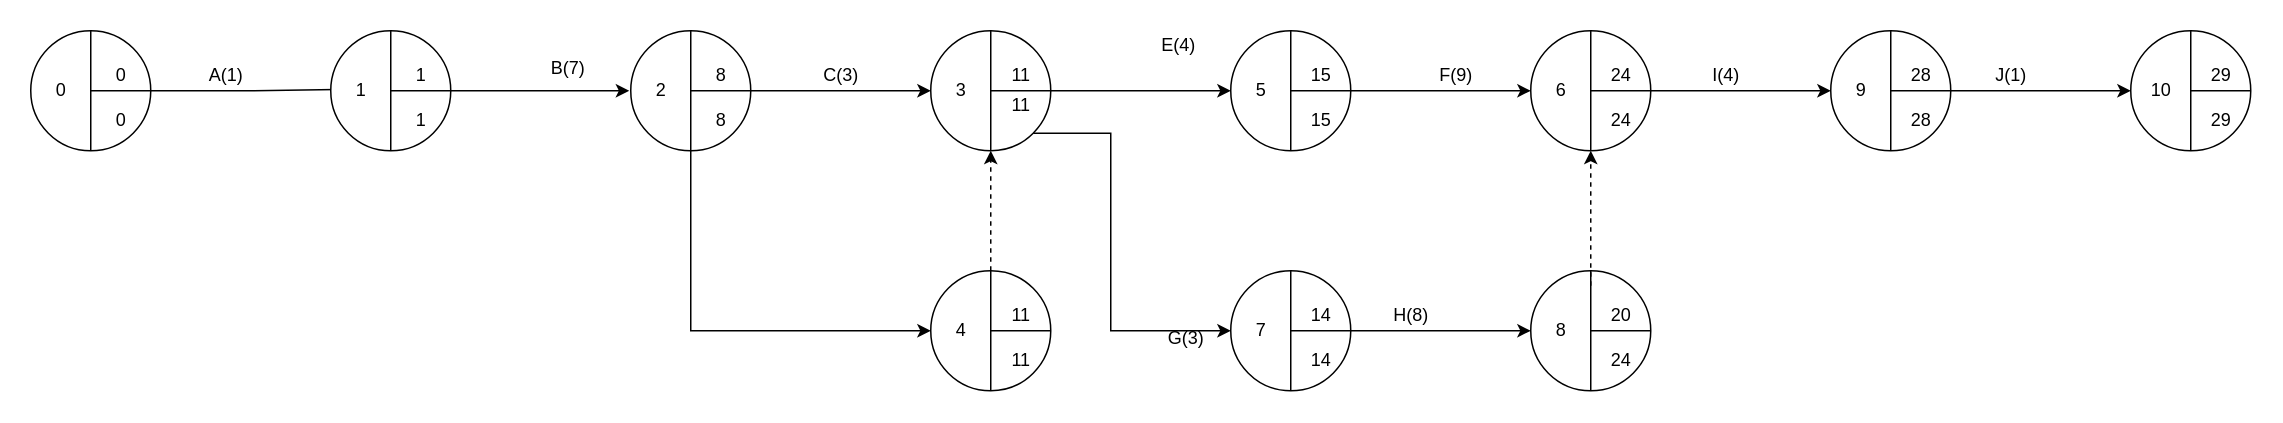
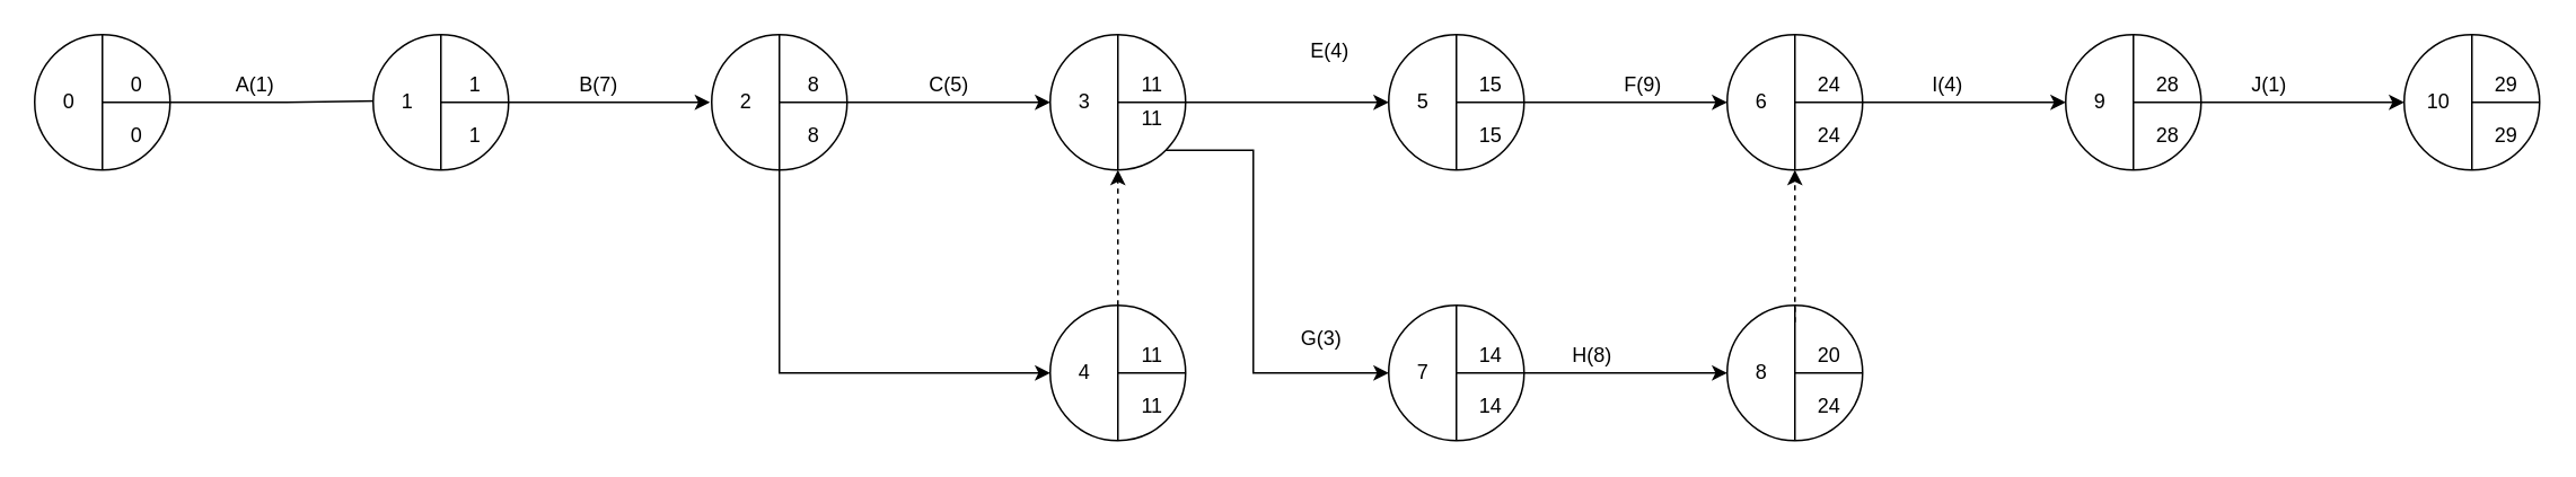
  <mxCell id="0" />
  <mxCell id="1" parent="0" />
  <mxCell id="2" style="edgeStyle=orthogonalEdgeStyle;rounded=0;orthogonalLoop=1;jettySize=auto;html=1;exitX=1;exitY=0.5;exitDx=0;exitDy=0;entryX=0.011;entryY=0.457;entryDx=0;entryDy=0;entryPerimeter=0;" edge="1" parent="1" source="3" target="15"><mxGeometry relative="1" as="geometry" /></mxCell>
  <mxCell id="3" value="" style="ellipse;whiteSpace=wrap;html=1;aspect=fixed;" vertex="1" parent="1"><mxGeometry x="20" y="20" width="80" height="80" as="geometry" /></mxCell>
  <mxCell id="4" value="" style="endArrow=none;html=1;entryX=0.5;entryY=0;entryDx=0;entryDy=0;exitX=0.5;exitY=1;exitDx=0;exitDy=0;" edge="1" parent="1" source="3" target="3"><mxGeometry width="50" height="50" relative="1" as="geometry"><mxPoint x="160" y="100" as="sourcePoint" /><mxPoint x="210" y="50" as="targetPoint" /></mxGeometry></mxCell>
  <mxCell id="5" value="" style="endArrow=none;html=1;exitX=1;exitY=0.5;exitDx=0;exitDy=0;" edge="1" parent="1" source="3"><mxGeometry width="50" height="50" relative="1" as="geometry"><mxPoint x="130" y="90" as="sourcePoint" /><mxPoint x="60" y="60" as="targetPoint" /></mxGeometry></mxCell>
  <mxCell id="6" value="0" style="text;html=1;align=center;verticalAlign=middle;resizable=0;points=[];autosize=1;strokeColor=none;" vertex="1" parent="1"><mxGeometry x="70" y="40" width="20" height="20" as="geometry" /></mxCell>
  <mxCell id="7" value="0" style="text;html=1;align=center;verticalAlign=middle;resizable=0;points=[];autosize=1;strokeColor=none;" vertex="1" parent="1"><mxGeometry x="70" y="70" width="20" height="20" as="geometry" /></mxCell>
  <mxCell id="8" value="0" style="text;html=1;align=center;verticalAlign=middle;resizable=0;points=[];autosize=1;strokeColor=none;" vertex="1" parent="1"><mxGeometry x="30" y="50" width="20" height="20" as="geometry" /></mxCell>
  <mxCell id="9" style="edgeStyle=orthogonalEdgeStyle;rounded=0;orthogonalLoop=1;jettySize=auto;html=1;exitX=1;exitY=0.5;exitDx=0;exitDy=0;" edge="1" parent="1" source="10"><mxGeometry relative="1" as="geometry"><mxPoint x="419" y="60" as="targetPoint" /></mxGeometry></mxCell>
  <mxCell id="10" value="" style="ellipse;whiteSpace=wrap;html=1;aspect=fixed;" vertex="1" parent="1"><mxGeometry x="220" y="20" width="80" height="80" as="geometry" /></mxCell>
  <mxCell id="11" value="" style="endArrow=none;html=1;entryX=0.5;entryY=0;entryDx=0;entryDy=0;exitX=0.5;exitY=1;exitDx=0;exitDy=0;" edge="1" parent="1" source="10" target="10"><mxGeometry width="50" height="50" relative="1" as="geometry"><mxPoint x="360" y="100" as="sourcePoint" /><mxPoint x="410" y="50" as="targetPoint" /></mxGeometry></mxCell>
  <mxCell id="12" value="" style="endArrow=none;html=1;exitX=1;exitY=0.5;exitDx=0;exitDy=0;" edge="1" parent="1" source="10"><mxGeometry width="50" height="50" relative="1" as="geometry"><mxPoint x="330" y="90" as="sourcePoint" /><mxPoint x="260" y="60" as="targetPoint" /></mxGeometry></mxCell>
  <mxCell id="13" value="1" style="text;html=1;align=center;verticalAlign=middle;resizable=0;points=[];autosize=1;strokeColor=none;" vertex="1" parent="1"><mxGeometry x="270" y="40" width="20" height="20" as="geometry" /></mxCell>
  <mxCell id="14" value="1" style="text;html=1;align=center;verticalAlign=middle;resizable=0;points=[];autosize=1;strokeColor=none;" vertex="1" parent="1"><mxGeometry x="270" y="70" width="20" height="20" as="geometry" /></mxCell>
  <mxCell id="15" value="1" style="text;html=1;align=center;verticalAlign=middle;resizable=0;points=[];autosize=1;strokeColor=none;" vertex="1" parent="1"><mxGeometry x="230" y="50" width="20" height="20" as="geometry" /></mxCell>
  <mxCell id="16" style="edgeStyle=orthogonalEdgeStyle;rounded=0;orthogonalLoop=1;jettySize=auto;html=1;exitX=1;exitY=0.5;exitDx=0;exitDy=0;entryX=0;entryY=0.5;entryDx=0;entryDy=0;" edge="1" parent="1" source="18" target="28"><mxGeometry relative="1" as="geometry" /></mxCell>
  <mxCell id="17" style="edgeStyle=orthogonalEdgeStyle;rounded=0;orthogonalLoop=1;jettySize=auto;html=1;exitX=0.5;exitY=1;exitDx=0;exitDy=0;entryX=0;entryY=0.5;entryDx=0;entryDy=0;" edge="1" parent="1" source="18" target="34"><mxGeometry relative="1" as="geometry" /></mxCell>
  <mxCell id="18" value="" style="ellipse;whiteSpace=wrap;html=1;aspect=fixed;" vertex="1" parent="1"><mxGeometry x="420" y="20" width="80" height="80" as="geometry" /></mxCell>
  <mxCell id="19" value="" style="endArrow=none;html=1;entryX=0.5;entryY=0;entryDx=0;entryDy=0;exitX=0.5;exitY=1;exitDx=0;exitDy=0;" edge="1" parent="1" source="18" target="18"><mxGeometry width="50" height="50" relative="1" as="geometry"><mxPoint x="560" y="100" as="sourcePoint" /><mxPoint x="610" y="50" as="targetPoint" /></mxGeometry></mxCell>
  <mxCell id="20" value="" style="endArrow=none;html=1;exitX=1;exitY=0.5;exitDx=0;exitDy=0;" edge="1" parent="1" source="18"><mxGeometry width="50" height="50" relative="1" as="geometry"><mxPoint x="530" y="90" as="sourcePoint" /><mxPoint x="460" y="60" as="targetPoint" /></mxGeometry></mxCell>
  <mxCell id="21" value="8" style="text;html=1;align=center;verticalAlign=middle;resizable=0;points=[];autosize=1;strokeColor=none;" vertex="1" parent="1"><mxGeometry x="470" y="40" width="20" height="20" as="geometry" /></mxCell>
  <mxCell id="22" value="8" style="text;html=1;align=center;verticalAlign=middle;resizable=0;points=[];autosize=1;strokeColor=none;" vertex="1" parent="1"><mxGeometry x="470" y="70" width="20" height="20" as="geometry" /></mxCell>
  <mxCell id="23" value="2" style="text;html=1;align=center;verticalAlign=middle;resizable=0;points=[];autosize=1;strokeColor=none;" vertex="1" parent="1"><mxGeometry x="430" y="50" width="20" height="20" as="geometry" /></mxCell>
  <mxCell id="24" value="A(1)" style="text;html=1;align=center;verticalAlign=middle;resizable=0;points=[];autosize=1;strokeColor=none;" vertex="1" parent="1"><mxGeometry x="130" y="40" width="40" height="20" as="geometry" /></mxCell>
- <mxCell id="25" value="B(7)" style="text;html=1;align=center;verticalAlign=middle;resizable=0;points=[];autosize=1;strokeColor=none;" vertex="1" parent="1"><mxGeometry x="358" y="35" width="40" height="20" as="geometry" /></mxCell>
+ <mxCell id="25" value="B(7)" style="text;html=1;align=center;verticalAlign=middle;resizable=0;points=[];autosize=1;strokeColor=none;" vertex="1" parent="1"><mxGeometry x="333" y="40" width="40" height="20" as="geometry" /></mxCell>
  <mxCell id="26" style="edgeStyle=orthogonalEdgeStyle;rounded=0;orthogonalLoop=1;jettySize=auto;html=1;exitX=1;exitY=0.5;exitDx=0;exitDy=0;entryX=0;entryY=0.5;entryDx=0;entryDy=0;" edge="1" parent="1" source="28" target="43"><mxGeometry relative="1" as="geometry" /></mxCell>
  <mxCell id="27" style="edgeStyle=orthogonalEdgeStyle;rounded=0;orthogonalLoop=1;jettySize=auto;html=1;exitX=1;exitY=1;exitDx=0;exitDy=0;entryX=0;entryY=0.5;entryDx=0;entryDy=0;" edge="1" parent="1" source="28" target="59"><mxGeometry relative="1" as="geometry"><mxPoint x="730" y="110" as="targetPoint" /><Array as="points"><mxPoint x="740" y="88" /><mxPoint x="740" y="220" /></Array></mxGeometry></mxCell>
  <mxCell id="28" value="" style="ellipse;whiteSpace=wrap;html=1;aspect=fixed;" vertex="1" parent="1"><mxGeometry x="620" y="20" width="80" height="80" as="geometry" /></mxCell>
  <mxCell id="29" value="" style="endArrow=none;html=1;entryX=0.5;entryY=0;entryDx=0;entryDy=0;exitX=0.5;exitY=1;exitDx=0;exitDy=0;" edge="1" parent="1" source="28" target="28"><mxGeometry width="50" height="50" relative="1" as="geometry"><mxPoint x="760" y="100" as="sourcePoint" /><mxPoint x="810" y="50" as="targetPoint" /></mxGeometry></mxCell>
  <mxCell id="30" value="" style="endArrow=none;html=1;exitX=1;exitY=0.5;exitDx=0;exitDy=0;" edge="1" parent="1" source="28"><mxGeometry width="50" height="50" relative="1" as="geometry"><mxPoint x="730" y="90" as="sourcePoint" /><mxPoint x="660" y="60" as="targetPoint" /></mxGeometry></mxCell>
  <mxCell id="31" value="11" style="text;html=1;align=center;verticalAlign=middle;resizable=0;points=[];autosize=1;strokeColor=none;" vertex="1" parent="1"><mxGeometry x="665" y="40" width="30" height="20" as="geometry" /></mxCell>
  <mxCell id="32" value="11" style="text;html=1;align=center;verticalAlign=middle;resizable=0;points=[];autosize=1;strokeColor=none;" vertex="1" parent="1"><mxGeometry x="665" y="60" width="30" height="20" as="geometry" /></mxCell>
  <mxCell id="33" value="3" style="text;html=1;align=center;verticalAlign=middle;resizable=0;points=[];autosize=1;strokeColor=none;" vertex="1" parent="1"><mxGeometry x="630" y="50" width="20" height="20" as="geometry" /></mxCell>
  <mxCell id="34" value="" style="ellipse;whiteSpace=wrap;html=1;aspect=fixed;" vertex="1" parent="1"><mxGeometry x="620" y="180" width="80" height="80" as="geometry" /></mxCell>
  <mxCell id="35" value="" style="endArrow=none;html=1;entryX=0.5;entryY=0;entryDx=0;entryDy=0;exitX=0.5;exitY=1;exitDx=0;exitDy=0;" edge="1" parent="1" source="34" target="34"><mxGeometry width="50" height="50" relative="1" as="geometry"><mxPoint x="760" y="260" as="sourcePoint" /><mxPoint x="810" y="210" as="targetPoint" /></mxGeometry></mxCell>
  <mxCell id="36" value="" style="endArrow=none;html=1;exitX=1;exitY=0.5;exitDx=0;exitDy=0;" edge="1" parent="1" source="34"><mxGeometry width="50" height="50" relative="1" as="geometry"><mxPoint x="730" y="250" as="sourcePoint" /><mxPoint x="660" y="220" as="targetPoint" /></mxGeometry></mxCell>
  <mxCell id="37" value="11" style="text;html=1;align=center;verticalAlign=middle;resizable=0;points=[];autosize=1;strokeColor=none;" vertex="1" parent="1"><mxGeometry x="665" y="200" width="30" height="20" as="geometry" /></mxCell>
  <mxCell id="38" value="11" style="text;html=1;align=center;verticalAlign=middle;resizable=0;points=[];autosize=1;strokeColor=none;" vertex="1" parent="1"><mxGeometry x="665" y="230" width="30" height="20" as="geometry" /></mxCell>
  <mxCell id="39" value="4" style="text;html=1;align=center;verticalAlign=middle;resizable=0;points=[];autosize=1;strokeColor=none;" vertex="1" parent="1"><mxGeometry x="630" y="210" width="20" height="20" as="geometry" /></mxCell>
- <mxCell id="40" value="C(3)" style="text;html=1;align=center;verticalAlign=middle;resizable=0;points=[];autosize=1;strokeColor=none;" vertex="1" parent="1"><mxGeometry x="540" y="40" width="40" height="20" as="geometry" /></mxCell>
+ <mxCell id="40" value="C(5)" style="text;html=1;align=center;verticalAlign=middle;resizable=0;points=[];autosize=1;strokeColor=none;" vertex="1" parent="1"><mxGeometry x="540" y="40" width="40" height="20" as="geometry" /></mxCell>
  <mxCell id="41" value="" style="html=1;labelBackgroundColor=#ffffff;startArrow=none;startFill=0;startSize=6;endArrow=classic;endFill=1;endSize=6;jettySize=auto;orthogonalLoop=1;strokeWidth=1;dashed=1;fontSize=14;entryX=0.5;entryY=1;entryDx=0;entryDy=0;exitX=0.5;exitY=0;exitDx=0;exitDy=0;" edge="1" parent="1" source="34" target="28"><mxGeometry width="60" height="60" relative="1" as="geometry"><mxPoint x="560" y="170" as="sourcePoint" /><mxPoint x="620" y="110" as="targetPoint" /></mxGeometry></mxCell>
  <mxCell id="42" style="edgeStyle=orthogonalEdgeStyle;rounded=0;orthogonalLoop=1;jettySize=auto;html=1;exitX=1;exitY=0.5;exitDx=0;exitDy=0;entryX=0;entryY=0.5;entryDx=0;entryDy=0;" edge="1" parent="1" source="43" target="51"><mxGeometry relative="1" as="geometry" /></mxCell>
  <mxCell id="43" value="" style="ellipse;whiteSpace=wrap;html=1;aspect=fixed;" vertex="1" parent="1"><mxGeometry x="820" y="20" width="80" height="80" as="geometry" /></mxCell>
  <mxCell id="44" value="" style="endArrow=none;html=1;entryX=0.5;entryY=0;entryDx=0;entryDy=0;exitX=0.5;exitY=1;exitDx=0;exitDy=0;" edge="1" parent="1" source="43" target="43"><mxGeometry width="50" height="50" relative="1" as="geometry"><mxPoint x="960" y="100" as="sourcePoint" /><mxPoint x="1010" y="50" as="targetPoint" /></mxGeometry></mxCell>
  <mxCell id="45" value="" style="endArrow=none;html=1;exitX=1;exitY=0.5;exitDx=0;exitDy=0;" edge="1" parent="1" source="43"><mxGeometry width="50" height="50" relative="1" as="geometry"><mxPoint x="930" y="90" as="sourcePoint" /><mxPoint x="860" y="60" as="targetPoint" /></mxGeometry></mxCell>
  <mxCell id="46" value="15" style="text;html=1;align=center;verticalAlign=middle;resizable=0;points=[];autosize=1;strokeColor=none;" vertex="1" parent="1"><mxGeometry x="865" y="40" width="30" height="20" as="geometry" /></mxCell>
  <mxCell id="47" value="15" style="text;html=1;align=center;verticalAlign=middle;resizable=0;points=[];autosize=1;strokeColor=none;" vertex="1" parent="1"><mxGeometry x="865" y="70" width="30" height="20" as="geometry" /></mxCell>
  <mxCell id="48" value="5" style="text;html=1;align=center;verticalAlign=middle;resizable=0;points=[];autosize=1;strokeColor=none;" vertex="1" parent="1"><mxGeometry x="830" y="50" width="20" height="20" as="geometry" /></mxCell>
  <mxCell id="49" value="E(4)" style="text;html=1;align=center;verticalAlign=middle;resizable=0;points=[];autosize=1;strokeColor=none;" vertex="1" parent="1"><mxGeometry x="765" y="20" width="40" height="20" as="geometry" /></mxCell>
  <mxCell id="50" style="edgeStyle=orthogonalEdgeStyle;rounded=0;orthogonalLoop=1;jettySize=auto;html=1;exitX=1;exitY=0.5;exitDx=0;exitDy=0;entryX=0;entryY=0.5;entryDx=0;entryDy=0;" edge="1" parent="1" source="51" target="75"><mxGeometry relative="1" as="geometry" /></mxCell>
  <mxCell id="51" value="" style="ellipse;whiteSpace=wrap;html=1;aspect=fixed;" vertex="1" parent="1"><mxGeometry x="1020" y="20" width="80" height="80" as="geometry" /></mxCell>
  <mxCell id="52" value="" style="endArrow=none;html=1;entryX=0.5;entryY=0;entryDx=0;entryDy=0;exitX=0.5;exitY=1;exitDx=0;exitDy=0;" edge="1" parent="1" source="51" target="51"><mxGeometry width="50" height="50" relative="1" as="geometry"><mxPoint x="1160" y="100" as="sourcePoint" /><mxPoint x="1210" y="50" as="targetPoint" /></mxGeometry></mxCell>
  <mxCell id="53" value="" style="endArrow=none;html=1;exitX=1;exitY=0.5;exitDx=0;exitDy=0;" edge="1" parent="1" source="51"><mxGeometry width="50" height="50" relative="1" as="geometry"><mxPoint x="1130" y="90" as="sourcePoint" /><mxPoint x="1060" y="60" as="targetPoint" /></mxGeometry></mxCell>
  <mxCell id="54" value="24" style="text;html=1;align=center;verticalAlign=middle;resizable=0;points=[];autosize=1;strokeColor=none;" vertex="1" parent="1"><mxGeometry x="1065" y="40" width="30" height="20" as="geometry" /></mxCell>
  <mxCell id="55" value="24" style="text;html=1;align=center;verticalAlign=middle;resizable=0;points=[];autosize=1;strokeColor=none;" vertex="1" parent="1"><mxGeometry x="1065" y="70" width="30" height="20" as="geometry" /></mxCell>
  <mxCell id="56" value="6" style="text;html=1;align=center;verticalAlign=middle;resizable=0;points=[];autosize=1;strokeColor=none;" vertex="1" parent="1"><mxGeometry x="1030" y="50" width="20" height="20" as="geometry" /></mxCell>
  <mxCell id="57" value="F(9)" style="text;html=1;align=center;verticalAlign=middle;resizable=0;points=[];autosize=1;strokeColor=none;" vertex="1" parent="1"><mxGeometry x="950" y="40" width="40" height="20" as="geometry" /></mxCell>
  <mxCell id="58" style="edgeStyle=orthogonalEdgeStyle;rounded=0;orthogonalLoop=1;jettySize=auto;html=1;exitX=1;exitY=0.5;exitDx=0;exitDy=0;entryX=0;entryY=0.5;entryDx=0;entryDy=0;" edge="1" parent="1" source="59" target="65"><mxGeometry relative="1" as="geometry" /></mxCell>
  <mxCell id="59" value="" style="ellipse;whiteSpace=wrap;html=1;aspect=fixed;" vertex="1" parent="1"><mxGeometry x="820" y="180" width="80" height="80" as="geometry" /></mxCell>
  <mxCell id="60" value="" style="endArrow=none;html=1;entryX=0.5;entryY=0;entryDx=0;entryDy=0;exitX=0.5;exitY=1;exitDx=0;exitDy=0;" edge="1" parent="1" source="59" target="59"><mxGeometry width="50" height="50" relative="1" as="geometry"><mxPoint x="960" y="260" as="sourcePoint" /><mxPoint x="1010" y="210" as="targetPoint" /></mxGeometry></mxCell>
  <mxCell id="61" value="" style="endArrow=none;html=1;exitX=1;exitY=0.5;exitDx=0;exitDy=0;" edge="1" parent="1" source="59"><mxGeometry width="50" height="50" relative="1" as="geometry"><mxPoint x="930" y="250" as="sourcePoint" /><mxPoint x="860" y="220" as="targetPoint" /></mxGeometry></mxCell>
  <mxCell id="62" value="14" style="text;html=1;align=center;verticalAlign=middle;resizable=0;points=[];autosize=1;strokeColor=none;" vertex="1" parent="1"><mxGeometry x="865" y="200" width="30" height="20" as="geometry" /></mxCell>
  <mxCell id="63" value="14" style="text;html=1;align=center;verticalAlign=middle;resizable=0;points=[];autosize=1;strokeColor=none;" vertex="1" parent="1"><mxGeometry x="865" y="230" width="30" height="20" as="geometry" /></mxCell>
  <mxCell id="64" value="7" style="text;html=1;align=center;verticalAlign=middle;resizable=0;points=[];autosize=1;strokeColor=none;" vertex="1" parent="1"><mxGeometry x="830" y="210" width="20" height="20" as="geometry" /></mxCell>
  <mxCell id="65" value="" style="ellipse;whiteSpace=wrap;html=1;aspect=fixed;" vertex="1" parent="1"><mxGeometry x="1020" y="180" width="80" height="80" as="geometry" /></mxCell>
  <mxCell id="66" value="" style="endArrow=none;html=1;entryX=0.5;entryY=0;entryDx=0;entryDy=0;exitX=0.5;exitY=1;exitDx=0;exitDy=0;" edge="1" parent="1" source="65" target="65"><mxGeometry width="50" height="50" relative="1" as="geometry"><mxPoint x="1160" y="260" as="sourcePoint" /><mxPoint x="1210" y="210" as="targetPoint" /></mxGeometry></mxCell>
  <mxCell id="67" value="" style="endArrow=none;html=1;exitX=1;exitY=0.5;exitDx=0;exitDy=0;" edge="1" parent="1" source="65"><mxGeometry width="50" height="50" relative="1" as="geometry"><mxPoint x="1130" y="250" as="sourcePoint" /><mxPoint x="1060" y="220" as="targetPoint" /></mxGeometry></mxCell>
  <mxCell id="68" value="20" style="text;html=1;align=center;verticalAlign=middle;resizable=0;points=[];autosize=1;strokeColor=none;" vertex="1" parent="1"><mxGeometry x="1065" y="200" width="30" height="20" as="geometry" /></mxCell>
  <mxCell id="69" value="24" style="text;html=1;align=center;verticalAlign=middle;resizable=0;points=[];autosize=1;strokeColor=none;" vertex="1" parent="1"><mxGeometry x="1065" y="230" width="30" height="20" as="geometry" /></mxCell>
  <mxCell id="70" value="8" style="text;html=1;align=center;verticalAlign=middle;resizable=0;points=[];autosize=1;strokeColor=none;" vertex="1" parent="1"><mxGeometry x="1030" y="210" width="20" height="20" as="geometry" /></mxCell>
- <mxCell id="71" value="G(3)" style="text;html=1;align=center;verticalAlign=middle;resizable=0;points=[];autosize=1;strokeColor=none;" vertex="1" parent="1"><mxGeometry x="770" y="215" width="40" height="20" as="geometry" /></mxCell>
+ <mxCell id="71" value="G(3)" style="text;html=1;align=center;verticalAlign=middle;resizable=0;points=[];autosize=1;strokeColor=none;" vertex="1" parent="1"><mxGeometry x="760" y="190" width="40" height="20" as="geometry" /></mxCell>
  <mxCell id="72" value="H(8)" style="text;html=1;align=center;verticalAlign=middle;resizable=0;points=[];autosize=1;strokeColor=none;" vertex="1" parent="1"><mxGeometry x="920" y="200" width="40" height="20" as="geometry" /></mxCell>
  <mxCell id="73" value="" style="html=1;labelBackgroundColor=#ffffff;startArrow=none;startFill=0;startSize=6;endArrow=classic;endFill=1;endSize=6;jettySize=auto;orthogonalLoop=1;strokeWidth=1;dashed=1;fontSize=14;entryX=0.5;entryY=1;entryDx=0;entryDy=0;" edge="1" parent="1" target="51"><mxGeometry width="60" height="60" relative="1" as="geometry"><mxPoint x="1060" y="190" as="sourcePoint" /><mxPoint x="670" y="110" as="targetPoint" /></mxGeometry></mxCell>
  <mxCell id="74" style="edgeStyle=orthogonalEdgeStyle;rounded=0;orthogonalLoop=1;jettySize=auto;html=1;exitX=1;exitY=0.5;exitDx=0;exitDy=0;entryX=0;entryY=0.5;entryDx=0;entryDy=0;" edge="1" parent="1" source="75" target="81"><mxGeometry relative="1" as="geometry" /></mxCell>
  <mxCell id="75" value="" style="ellipse;whiteSpace=wrap;html=1;aspect=fixed;" vertex="1" parent="1"><mxGeometry x="1220" y="20" width="80" height="80" as="geometry" /></mxCell>
  <mxCell id="76" value="" style="endArrow=none;html=1;entryX=0.5;entryY=0;entryDx=0;entryDy=0;exitX=0.5;exitY=1;exitDx=0;exitDy=0;" edge="1" parent="1" source="75" target="75"><mxGeometry width="50" height="50" relative="1" as="geometry"><mxPoint x="1360" y="100" as="sourcePoint" /><mxPoint x="1410" y="50" as="targetPoint" /></mxGeometry></mxCell>
  <mxCell id="77" value="" style="endArrow=none;html=1;exitX=1;exitY=0.5;exitDx=0;exitDy=0;" edge="1" parent="1" source="75"><mxGeometry width="50" height="50" relative="1" as="geometry"><mxPoint x="1330" y="90" as="sourcePoint" /><mxPoint x="1260" y="60" as="targetPoint" /></mxGeometry></mxCell>
  <mxCell id="78" value="28" style="text;html=1;align=center;verticalAlign=middle;resizable=0;points=[];autosize=1;strokeColor=none;" vertex="1" parent="1"><mxGeometry x="1265" y="40" width="30" height="20" as="geometry" /></mxCell>
  <mxCell id="79" value="28" style="text;html=1;align=center;verticalAlign=middle;resizable=0;points=[];autosize=1;strokeColor=none;" vertex="1" parent="1"><mxGeometry x="1265" y="70" width="30" height="20" as="geometry" /></mxCell>
  <mxCell id="80" value="9" style="text;html=1;align=center;verticalAlign=middle;resizable=0;points=[];autosize=1;strokeColor=none;" vertex="1" parent="1"><mxGeometry x="1230" y="50" width="20" height="20" as="geometry" /></mxCell>
  <mxCell id="81" value="" style="ellipse;whiteSpace=wrap;html=1;aspect=fixed;" vertex="1" parent="1"><mxGeometry x="1420" y="20" width="80" height="80" as="geometry" /></mxCell>
  <mxCell id="82" value="" style="endArrow=none;html=1;entryX=0.5;entryY=0;entryDx=0;entryDy=0;exitX=0.5;exitY=1;exitDx=0;exitDy=0;" edge="1" parent="1" source="81" target="81"><mxGeometry width="50" height="50" relative="1" as="geometry"><mxPoint x="1560" y="100" as="sourcePoint" /><mxPoint x="1610" y="50" as="targetPoint" /></mxGeometry></mxCell>
  <mxCell id="83" value="" style="endArrow=none;html=1;exitX=1;exitY=0.5;exitDx=0;exitDy=0;" edge="1" parent="1" source="81"><mxGeometry width="50" height="50" relative="1" as="geometry"><mxPoint x="1530" y="90" as="sourcePoint" /><mxPoint x="1460" y="60" as="targetPoint" /></mxGeometry></mxCell>
  <mxCell id="84" value="29" style="text;html=1;align=center;verticalAlign=middle;resizable=0;points=[];autosize=1;strokeColor=none;" vertex="1" parent="1"><mxGeometry x="1465" y="40" width="30" height="20" as="geometry" /></mxCell>
  <mxCell id="85" value="29" style="text;html=1;align=center;verticalAlign=middle;resizable=0;points=[];autosize=1;strokeColor=none;" vertex="1" parent="1"><mxGeometry x="1465" y="70" width="30" height="20" as="geometry" /></mxCell>
  <mxCell id="86" value="10" style="text;html=1;align=center;verticalAlign=middle;resizable=0;points=[];autosize=1;strokeColor=none;" vertex="1" parent="1"><mxGeometry x="1425" y="50" width="30" height="20" as="geometry" /></mxCell>
  <mxCell id="87" value="I(4)" style="text;html=1;align=center;verticalAlign=middle;resizable=0;points=[];autosize=1;strokeColor=none;" vertex="1" parent="1"><mxGeometry x="1135" y="40" width="30" height="20" as="geometry" /></mxCell>
  <mxCell id="88" value="J(1)" style="text;html=1;align=center;verticalAlign=middle;resizable=0;points=[];autosize=1;strokeColor=none;" vertex="1" parent="1"><mxGeometry x="1320" y="40" width="40" height="20" as="geometry" /></mxCell>
